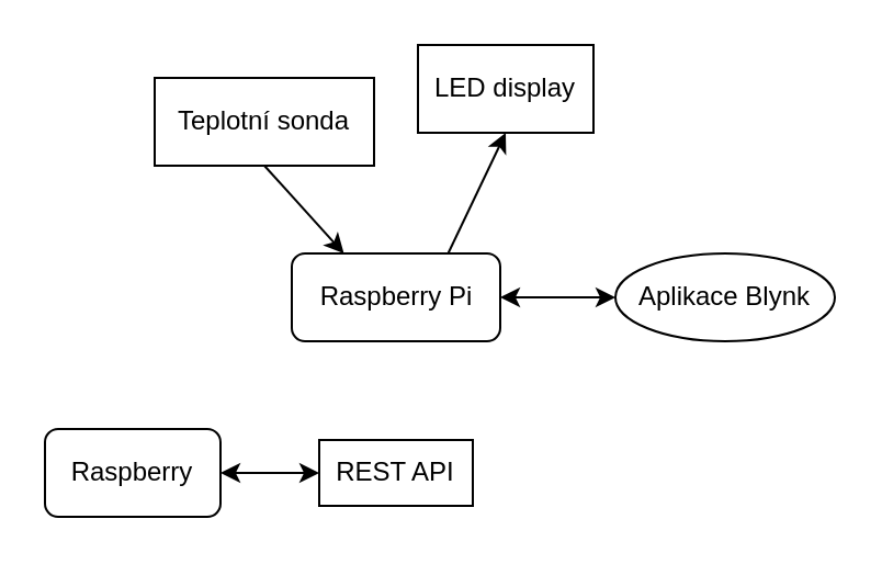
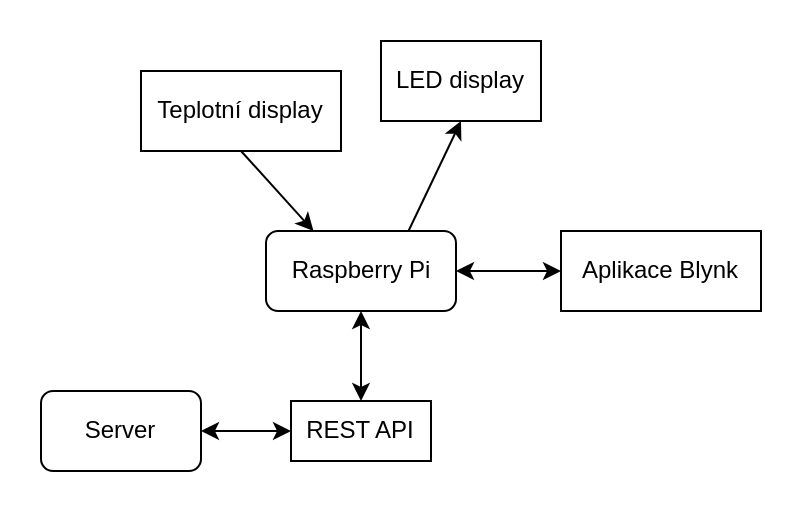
  <mxCell id="0" />
  <mxCell id="1" parent="0" />
  <mxCell id="2" value="Raspberry Pi" style="rounded=1;whiteSpace=wrap;html=1;" vertex="1" parent="1"><mxGeometry x="132.5" y="115" width="95" height="40" as="geometry" /></mxCell>
- <mxCell id="3" value="Teplotní sonda" style="rounded=0;whiteSpace=wrap;html=1;" vertex="1" parent="1"><mxGeometry x="70" y="35" width="100" height="40" as="geometry" /></mxCell>
+ <mxCell id="3" value="Teplotní display" style="rounded=0;whiteSpace=wrap;html=1;" vertex="1" parent="1"><mxGeometry x="70" y="35" width="100" height="40" as="geometry" /></mxCell>
  <mxCell id="4" value="LED display" style="rounded=0;whiteSpace=wrap;html=1;" vertex="1" parent="1"><mxGeometry x="190" y="20" width="80" height="40" as="geometry" /></mxCell>
- <mxCell id="5" value="Raspberry" style="rounded=1;whiteSpace=wrap;html=1;" vertex="1" parent="1"><mxGeometry x="20" y="195" width="80" height="40" as="geometry" /></mxCell>
+ <mxCell id="5" value="Server" style="rounded=1;whiteSpace=wrap;html=1;" vertex="1" parent="1"><mxGeometry x="20" y="195" width="80" height="40" as="geometry" /></mxCell>
  <mxCell id="6" value="REST API" style="rounded=0;whiteSpace=wrap;html=1;" vertex="1" parent="1"><mxGeometry x="145" y="200" width="70" height="30" as="geometry" /></mxCell>
  <mxCell id="7" value="" style="endArrow=classic;startArrow=classic;html=1;entryX=0;entryY=0.5;entryDx=0;entryDy=0;exitX=1;exitY=0.5;exitDx=0;exitDy=0;" edge="1" parent="1" source="5" target="6"><mxGeometry width="50" height="50" relative="1" as="geometry"><mxPoint x="0" y="165" as="sourcePoint" /><mxPoint x="50" y="115" as="targetPoint" /></mxGeometry></mxCell>
- <mxCell id="9" value="Aplikace Blynk" style="ellipse;whiteSpace=wrap;html=1;" vertex="1" parent="1"><mxGeometry x="280" y="115" width="100" height="40" as="geometry" /></mxCell>
+ <mxCell id="8" value="" style="endArrow=classic;startArrow=classic;html=1;exitX=0.5;exitY=0;exitDx=0;exitDy=0;entryX=0.5;entryY=1;entryDx=0;entryDy=0;" edge="1" parent="1" source="6" target="2"><mxGeometry width="50" height="50" relative="1" as="geometry"><mxPoint x="140" y="175" as="sourcePoint" /><mxPoint x="180" y="165" as="targetPoint" /></mxGeometry></mxCell>
+ <mxCell id="9" value="Aplikace Blynk" style="rounded=0;whiteSpace=wrap;html=1;" vertex="1" parent="1"><mxGeometry x="280" y="115" width="100" height="40" as="geometry" /></mxCell>
  <mxCell id="10" value="" style="endArrow=classic;startArrow=classic;html=1;entryX=0;entryY=0.5;entryDx=0;entryDy=0;exitX=1;exitY=0.5;exitDx=0;exitDy=0;" edge="1" parent="1" source="2" target="9"><mxGeometry width="50" height="50" relative="1" as="geometry"><mxPoint x="230" y="135" as="sourcePoint" /><mxPoint x="290" y="65" as="targetPoint" /></mxGeometry></mxCell>
  <mxCell id="11" value="" style="endArrow=classic;html=1;exitX=0.5;exitY=1;exitDx=0;exitDy=0;entryX=0.25;entryY=0;entryDx=0;entryDy=0;" edge="1" parent="1" source="3" target="2"><mxGeometry width="50" height="50" relative="1" as="geometry"><mxPoint x="30" y="135" as="sourcePoint" /><mxPoint x="110" y="105" as="targetPoint" /></mxGeometry></mxCell>
  <mxCell id="12" value="" style="endArrow=classic;html=1;exitX=0.75;exitY=0;exitDx=0;exitDy=0;entryX=0.5;entryY=1;entryDx=0;entryDy=0;" edge="1" parent="1" source="2" target="4"><mxGeometry width="50" height="50" relative="1" as="geometry"><mxPoint x="290" y="95" as="sourcePoint" /><mxPoint x="340" y="45" as="targetPoint" /></mxGeometry></mxCell>
